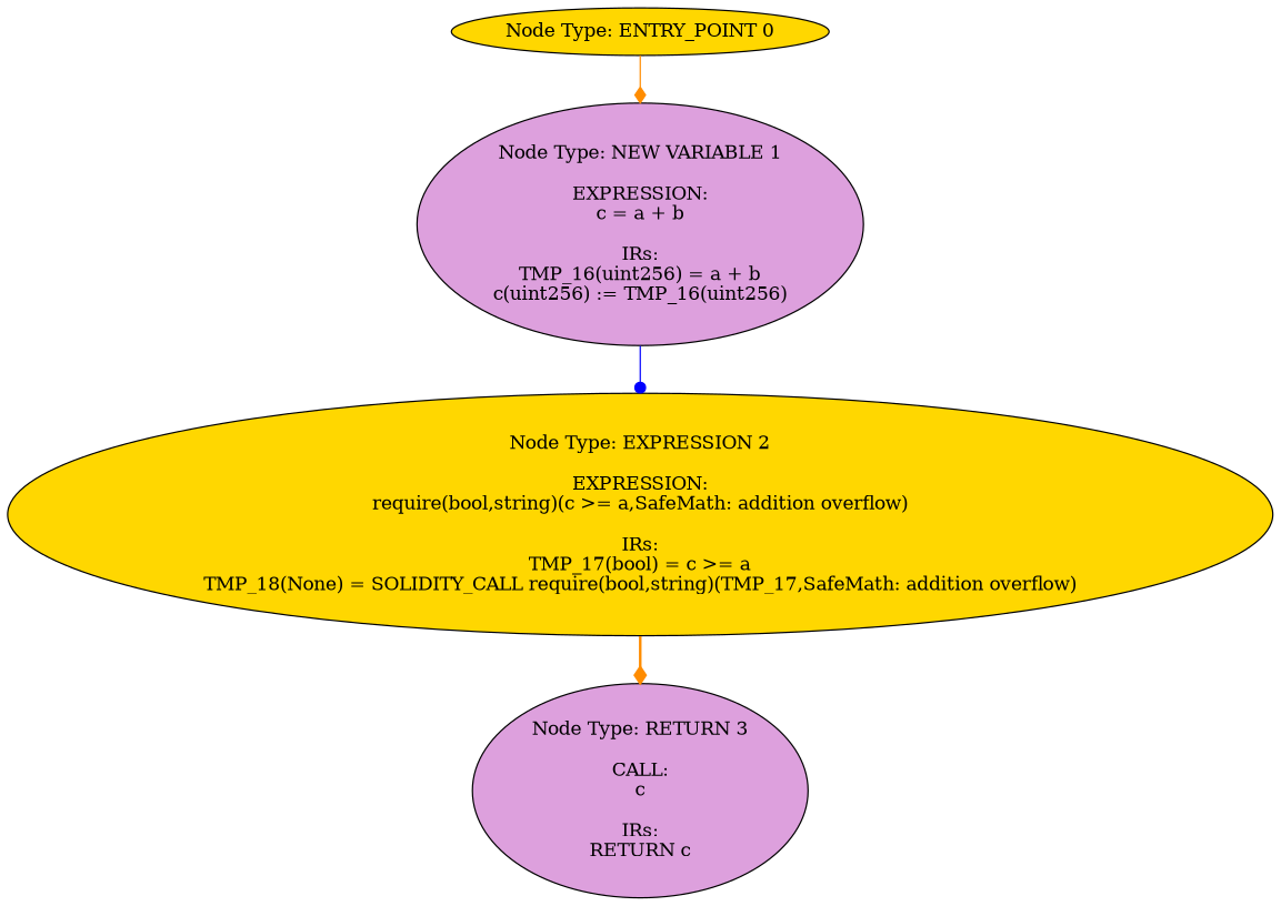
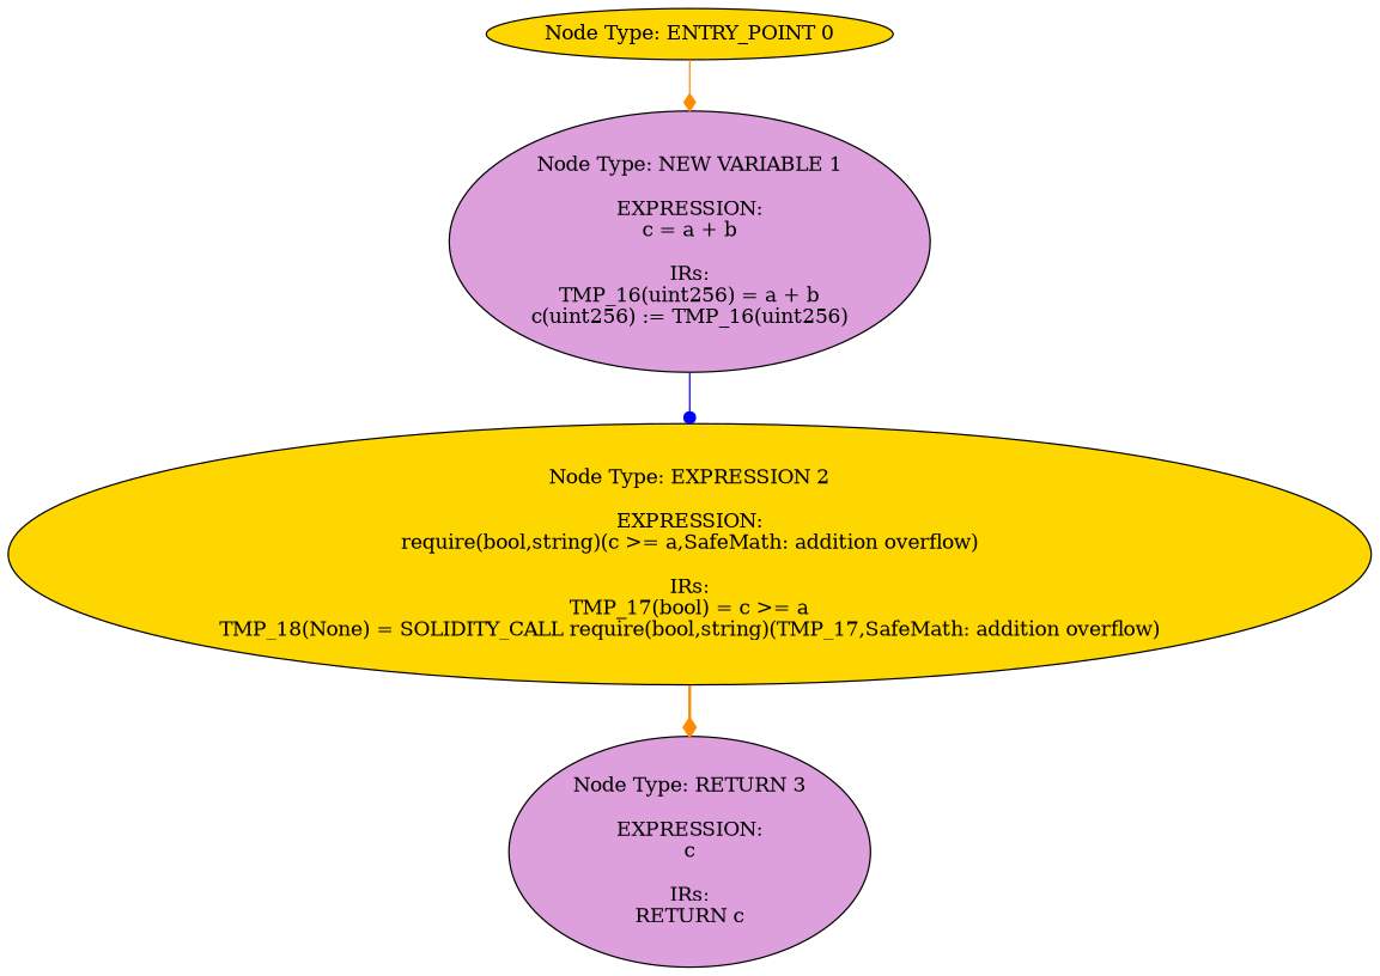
  digraph {
    node [style=filled fillcolor=gold]
    edge [color=darkorange style=solid arrowhead=diamond]
    n1 [label="Node Type: ENTRY_POINT 0\n"]
    n2 [label="Node Type: NEW VARIABLE 1\n\nEXPRESSION:\nc = a + b\n\nIRs:\nTMP_16(uint256) = a + b\nc(uint256) := TMP_16(uint256)" fillcolor=plum]
    n3 [label="Node Type: EXPRESSION 2\n\nEXPRESSION:\nrequire(bool,string)(c >= a,SafeMath: addition overflow)\n\nIRs:\nTMP_17(bool) = c >= a\nTMP_18(None) = SOLIDITY_CALL require(bool,string)(TMP_17,SafeMath: addition overflow)"]
-   n4 [label="Node Type: RETURN 3\n\nCALL:\nc\n\nIRs:\nRETURN c" fillcolor=plum]
+   n4 [label="Node Type: RETURN 3\n\nEXPRESSION:\nc\n\nIRs:\nRETURN c" fillcolor=plum]
    n1 -> n2
    n2 -> n3 [color=blue arrowhead=dot]
    n3 -> n4 [style=bold]
  }
